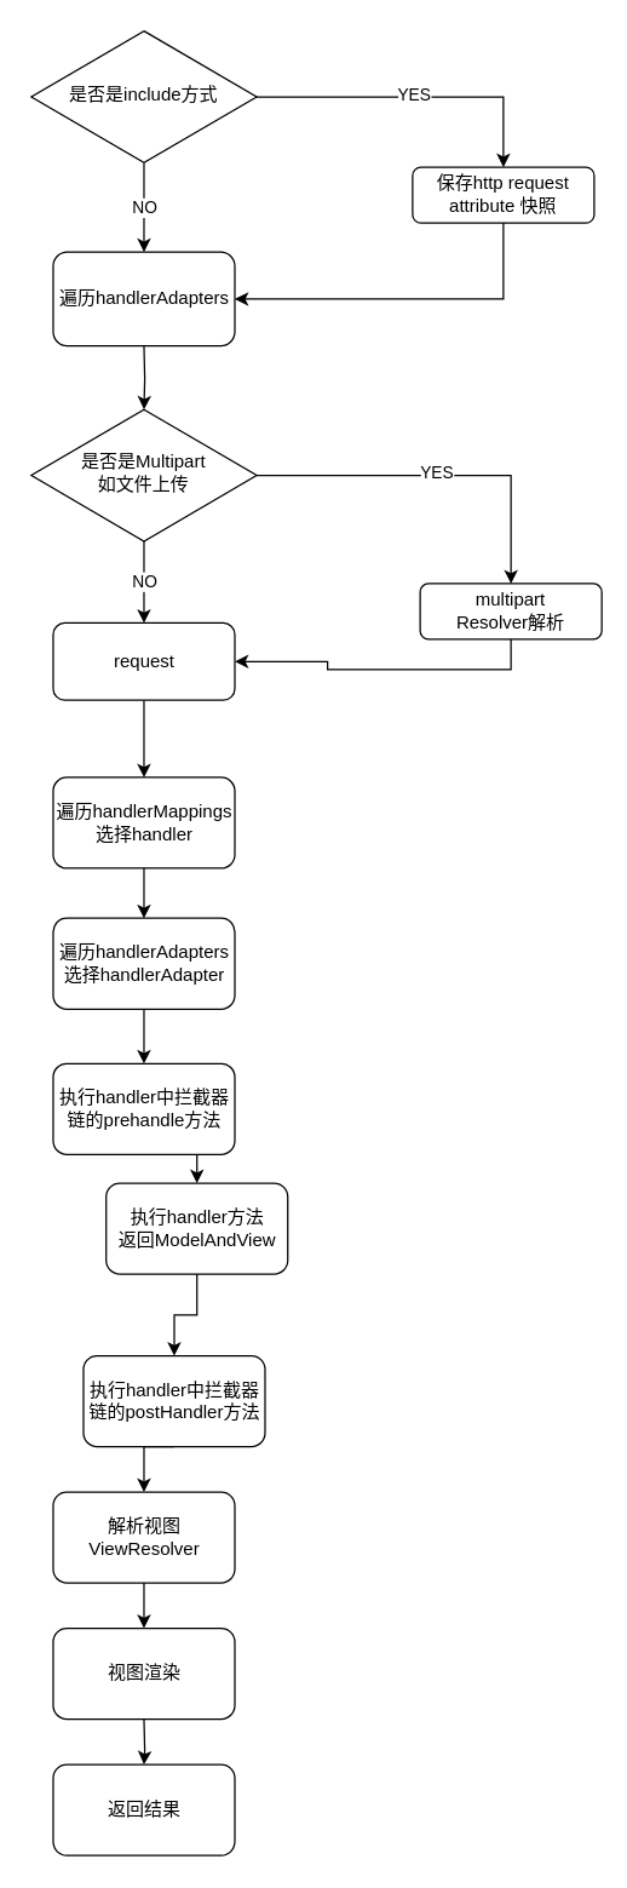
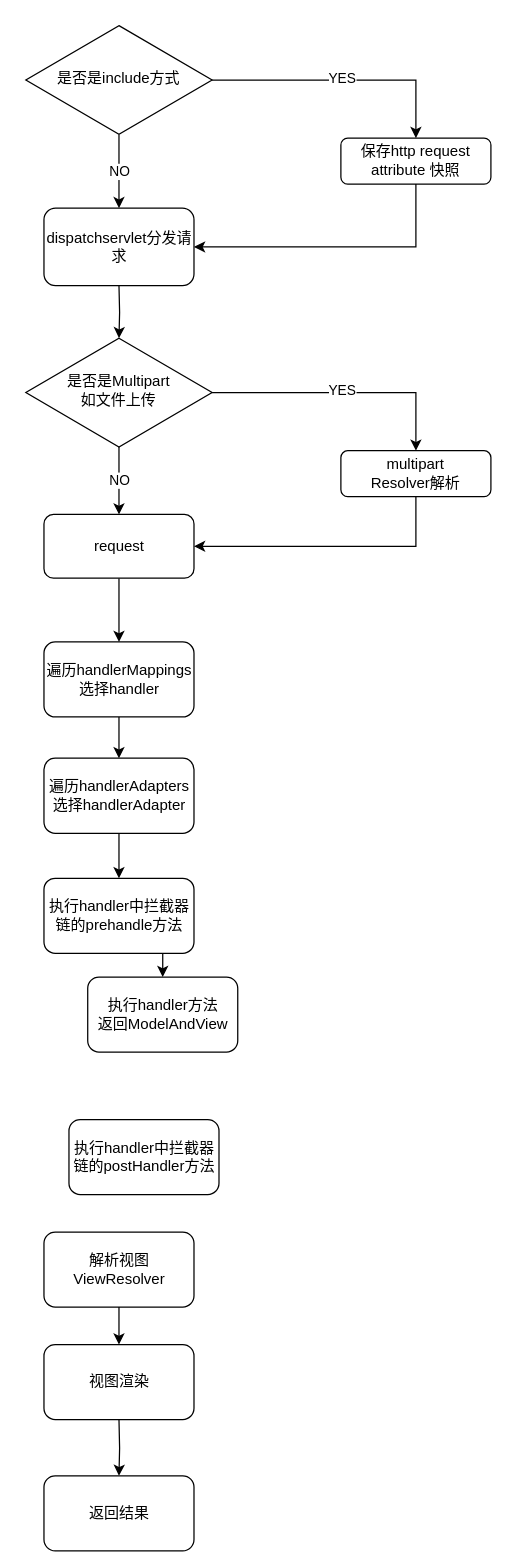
  <mxCell id="0" />
  <mxCell id="1" parent="0" />
  <mxCell id="2" value="NO" style="edgeStyle=none;rounded=0;orthogonalLoop=1;jettySize=auto;html=1;exitX=0.5;exitY=1;exitDx=0;exitDy=0;entryX=0.5;entryY=0;entryDx=0;entryDy=0;" parent="1" source="5" target="8" edge="1"><mxGeometry relative="1" as="geometry"><mxPoint x="94.5" y="151" as="targetPoint" /></mxGeometry></mxCell>
  <mxCell id="3" style="edgeStyle=orthogonalEdgeStyle;rounded=0;orthogonalLoop=1;jettySize=auto;html=1;entryX=0.5;entryY=0;entryDx=0;entryDy=0;" parent="1" source="5" target="7" edge="1"><mxGeometry relative="1" as="geometry" /></mxCell>
  <mxCell id="4" value="YES" style="edgeLabel;html=1;align=center;verticalAlign=middle;resizable=0;points=[];" parent="3" vertex="1" connectable="0"><mxGeometry x="-0.017" y="3" relative="1" as="geometry"><mxPoint y="1" as="offset" /></mxGeometry></mxCell>
  <mxCell id="5" value="是否是include方式" style="rhombus;whiteSpace=wrap;html=1;shadow=0;fontFamily=Helvetica;fontSize=12;align=center;strokeWidth=1;spacing=6;spacingTop=-4;" parent="1" vertex="1"><mxGeometry x="20" y="20" width="149" height="87" as="geometry" /></mxCell>
  <mxCell id="6" style="edgeStyle=orthogonalEdgeStyle;rounded=0;orthogonalLoop=1;jettySize=auto;html=1;exitX=0.5;exitY=1;exitDx=0;exitDy=0;entryX=1;entryY=0.5;entryDx=0;entryDy=0;" parent="1" source="7" target="8" edge="1"><mxGeometry relative="1" as="geometry" /></mxCell>
  <mxCell id="7" value="保存http request attribute 快照" style="rounded=1;whiteSpace=wrap;html=1;fontSize=12;glass=0;strokeWidth=1;shadow=0;" parent="1" vertex="1"><mxGeometry x="272" y="110" width="120" height="36.75" as="geometry" /></mxCell>
- <mxCell id="8" value="遍历handlerAdapters" style="rounded=1;whiteSpace=wrap;html=1;" parent="1" vertex="1"><mxGeometry x="34.5" y="166" width="120" height="62" as="geometry" /></mxCell>
+ <mxCell id="8" value="dispatchservlet分发请求" style="rounded=1;whiteSpace=wrap;html=1;" parent="1" vertex="1"><mxGeometry x="34.5" y="166" width="120" height="62" as="geometry" /></mxCell>
  <mxCell id="9" style="edgeStyle=orthogonalEdgeStyle;rounded=0;orthogonalLoop=1;jettySize=auto;html=1;exitX=0.5;exitY=1;exitDx=0;exitDy=0;entryX=0.5;entryY=0;entryDx=0;entryDy=0;" parent="1" source="10" target="12" edge="1"><mxGeometry relative="1" as="geometry" /></mxCell>
  <mxCell id="10" value="遍历handlerMappings&lt;br&gt;选择handler" style="rounded=1;whiteSpace=wrap;html=1;" parent="1" vertex="1"><mxGeometry x="34.5" y="513" width="120" height="60" as="geometry" /></mxCell>
  <mxCell id="11" style="edgeStyle=orthogonalEdgeStyle;rounded=0;orthogonalLoop=1;jettySize=auto;html=1;exitX=0.5;exitY=1;exitDx=0;exitDy=0;entryX=0.5;entryY=0;entryDx=0;entryDy=0;" parent="1" source="12" target="16" edge="1"><mxGeometry relative="1" as="geometry" /></mxCell>
  <mxCell id="12" value="遍历handlerAdapters&lt;br&gt;选择handlerAdapter" style="rounded=1;whiteSpace=wrap;html=1;" parent="1" vertex="1"><mxGeometry x="34.5" y="606" width="120" height="60" as="geometry" /></mxCell>
- <mxCell id="13" style="edgeStyle=orthogonalEdgeStyle;rounded=0;orthogonalLoop=1;jettySize=auto;html=1;exitX=0.5;exitY=1;exitDx=0;exitDy=0;entryX=0.5;entryY=0;entryDx=0;entryDy=0;" parent="1" source="14" target="18" edge="1"><mxGeometry relative="1" as="geometry" /></mxCell>
  <mxCell id="14" value="执行handler方法&lt;br&gt;返回ModelAndView" style="rounded=1;whiteSpace=wrap;html=1;" parent="1" vertex="1"><mxGeometry x="69.5" y="781" width="120" height="60" as="geometry" /></mxCell>
  <mxCell id="15" style="edgeStyle=orthogonalEdgeStyle;rounded=0;orthogonalLoop=1;jettySize=auto;html=1;exitX=0.5;exitY=1;exitDx=0;exitDy=0;entryX=0.5;entryY=0;entryDx=0;entryDy=0;" parent="1" source="16" target="14" edge="1"><mxGeometry relative="1" as="geometry" /></mxCell>
  <mxCell id="16" value="执行handler中拦截器链的prehandle方法" style="rounded=1;whiteSpace=wrap;html=1;" parent="1" vertex="1"><mxGeometry x="34.5" y="702" width="120" height="60" as="geometry" /></mxCell>
- <mxCell id="17" style="edgeStyle=orthogonalEdgeStyle;rounded=0;orthogonalLoop=1;jettySize=auto;html=1;exitX=0.5;exitY=1;exitDx=0;exitDy=0;entryX=0.5;entryY=0;entryDx=0;entryDy=0;" parent="1" source="18" target="20" edge="1"><mxGeometry relative="1" as="geometry" /></mxCell>
  <mxCell id="18" value="执行handler中拦截器链的postHandler方法" style="rounded=1;whiteSpace=wrap;html=1;" parent="1" vertex="1"><mxGeometry x="54.5" y="895" width="120" height="60" as="geometry" /></mxCell>
  <mxCell id="19" style="edgeStyle=orthogonalEdgeStyle;rounded=0;orthogonalLoop=1;jettySize=auto;html=1;exitX=0.5;exitY=1;exitDx=0;exitDy=0;" parent="1" source="20" target="21" edge="1"><mxGeometry relative="1" as="geometry" /></mxCell>
  <mxCell id="20" value="解析视图ViewResolver" style="rounded=1;whiteSpace=wrap;html=1;" parent="1" vertex="1"><mxGeometry x="34.5" y="985" width="120" height="60" as="geometry" /></mxCell>
  <mxCell id="21" value="视图渲染" style="rounded=1;whiteSpace=wrap;html=1;" parent="1" vertex="1"><mxGeometry x="34.5" y="1075" width="120" height="60" as="geometry" /></mxCell>
  <mxCell id="22" style="edgeStyle=elbowEdgeStyle;rounded=0;orthogonalLoop=1;jettySize=auto;html=1;entryX=0.5;entryY=1;entryDx=0;entryDy=0;" parent="1" edge="1"><mxGeometry relative="1" as="geometry"><mxPoint x="70" y="259" as="sourcePoint" /><mxPoint x="70" y="259" as="targetPoint" /></mxGeometry></mxCell>
  <mxCell id="23" style="edgeStyle=orthogonalEdgeStyle;rounded=0;orthogonalLoop=1;jettySize=auto;html=1;entryX=0.5;entryY=0;entryDx=0;entryDy=0;" parent="1" target="27" edge="1"><mxGeometry relative="1" as="geometry"><mxPoint x="94.5" y="228" as="sourcePoint" /></mxGeometry></mxCell>
  <mxCell id="24" value="NO" style="edgeStyle=none;rounded=0;orthogonalLoop=1;jettySize=auto;html=1;exitX=0.5;exitY=1;exitDx=0;exitDy=0;entryX=0.5;entryY=0;entryDx=0;entryDy=0;" parent="1" source="27" target="31" edge="1"><mxGeometry relative="1" as="geometry"><mxPoint x="94.5" y="401" as="targetPoint" /></mxGeometry></mxCell>
  <mxCell id="25" style="edgeStyle=orthogonalEdgeStyle;rounded=0;orthogonalLoop=1;jettySize=auto;html=1;entryX=0.5;entryY=0;entryDx=0;entryDy=0;" parent="1" source="27" target="29" edge="1"><mxGeometry relative="1" as="geometry" /></mxCell>
  <mxCell id="26" value="YES" style="edgeLabel;html=1;align=center;verticalAlign=middle;resizable=0;points=[];" parent="25" vertex="1" connectable="0"><mxGeometry x="-0.017" y="3" relative="1" as="geometry"><mxPoint y="1" as="offset" /></mxGeometry></mxCell>
  <mxCell id="27" value="是否是Multipart&lt;br&gt;如文件上传" style="rhombus;whiteSpace=wrap;html=1;shadow=0;fontFamily=Helvetica;fontSize=12;align=center;strokeWidth=1;spacing=6;spacingTop=-4;" parent="1" vertex="1"><mxGeometry x="20" y="270" width="149" height="87" as="geometry" /></mxCell>
  <mxCell id="28" style="edgeStyle=orthogonalEdgeStyle;rounded=0;orthogonalLoop=1;jettySize=auto;html=1;exitX=0.5;exitY=1;exitDx=0;exitDy=0;entryX=1;entryY=0.5;entryDx=0;entryDy=0;" parent="1" source="29" target="31" edge="1"><mxGeometry relative="1" as="geometry" /></mxCell>
- <mxCell id="29" value="multipart&lt;br&gt;Resolver解析" style="rounded=1;whiteSpace=wrap;html=1;fontSize=12;glass=0;strokeWidth=1;shadow=0;" parent="1" vertex="1"><mxGeometry x="277" y="385" width="120" height="36.75" as="geometry" /></mxCell>
+ <mxCell id="29" value="multipart&lt;br&gt;Resolver解析" style="rounded=1;whiteSpace=wrap;html=1;fontSize=12;glass=0;strokeWidth=1;shadow=0;" parent="1" vertex="1"><mxGeometry x="272" y="360" width="120" height="36.75" as="geometry" /></mxCell>
  <mxCell id="30" value="" style="edgeStyle=orthogonalEdgeStyle;rounded=0;orthogonalLoop=1;jettySize=auto;html=1;exitX=0.5;exitY=1;exitDx=0;exitDy=0;" parent="1" source="31" target="10" edge="1"><mxGeometry relative="1" as="geometry" /></mxCell>
  <mxCell id="31" value="request" style="rounded=1;whiteSpace=wrap;html=1;" parent="1" vertex="1"><mxGeometry x="34.5" y="411" width="120" height="51" as="geometry" /></mxCell>
  <mxCell id="32" style="edgeStyle=orthogonalEdgeStyle;rounded=0;orthogonalLoop=1;jettySize=auto;html=1;exitX=0.5;exitY=1;exitDx=0;exitDy=0;" edge="1" parent="1" target="33"><mxGeometry relative="1" as="geometry"><mxPoint x="94.5" y="1135" as="sourcePoint" /></mxGeometry></mxCell>
- <mxCell id="33" value="返回结果" style="rounded=1;whiteSpace=wrap;html=1;" vertex="1" parent="1"><mxGeometry x="34.5" y="1165" width="120" height="60" as="geometry" /></mxCell>
+ <mxCell id="33" value="返回结果" style="rounded=1;whiteSpace=wrap;html=1;" vertex="1" parent="1"><mxGeometry x="34.5" y="1180" width="120" height="60" as="geometry" /></mxCell>
